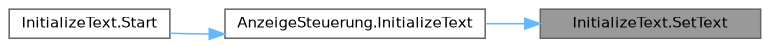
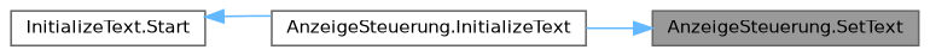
  digraph {
    rankdir=RL
    node [color=grey40 fillcolor=white fontname=Helvetica fontsize=10 shape=box style=filled]
    edge [color=steelblue1 dir=back fontname=Helvetica fontsize=10 labelfontname=Helvetica labelfontsize=10 style=solid]
-   n1 [color=gray40 fillcolor=grey60 fontcolor=black height=0.2 label="InitializeText.SetText" width=0.4]
+   n1 [color=gray40 fillcolor=grey60 fontcolor=black height=0.2 label="AnzeigeSteuerung.SetText" width=0.4]
    n2 [height=0.2 label="AnzeigeSteuerung.InitializeText" width=0.4]
    n3 [height=0.2 label="InitializeText.Start" width=0.4]
    n1 -> n2
-   n2 -> n3
+   n3 -> n2
  }
